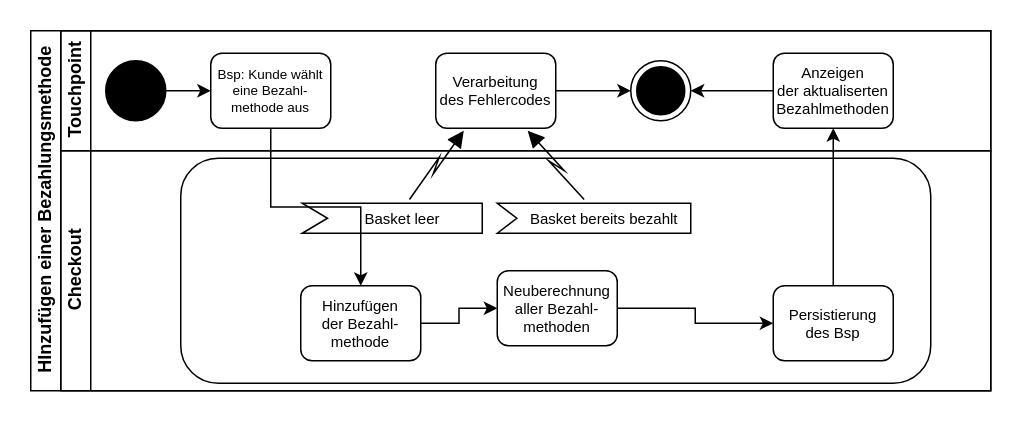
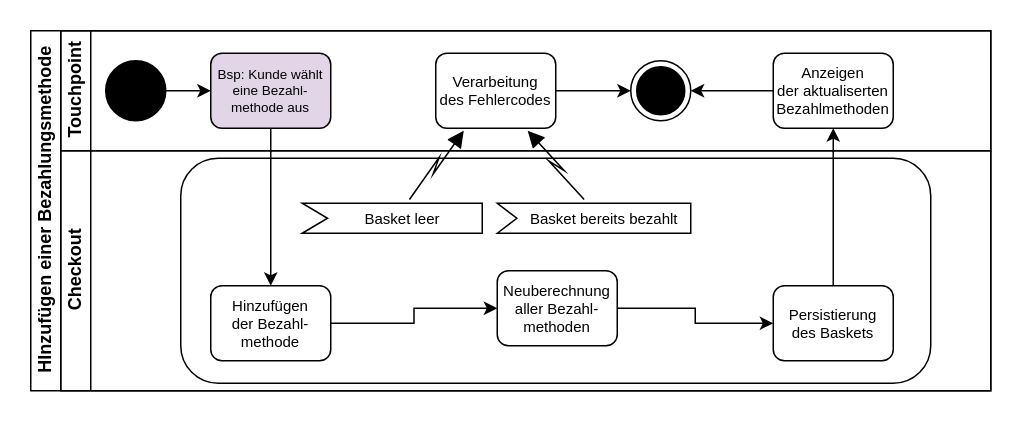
  <mxCell id="0" />
  <mxCell id="1" parent="0" />
  <mxCell id="2" value="HInzufügen einer Bezahlungsmethode" style="swimlane;html=1;childLayout=stackLayout;resizeParent=1;resizeParentMax=0;horizontal=0;startSize=20;horizontalStack=0;fontColor=#000000;strokeColor=#000000;fontSize=12;fillColor=none;" parent="1" vertex="1"><mxGeometry x="20" y="20" width="640" height="240" as="geometry" /></mxCell>
  <mxCell id="3" value="Touchpoint" style="swimlane;html=1;startSize=20;horizontal=0;fontColor=#000000;strokeColor=#000000;fillColor=none;" parent="2" vertex="1"><mxGeometry x="20" width="620" height="80" as="geometry" /></mxCell>
  <mxCell id="4" value="" style="edgeStyle=orthogonalEdgeStyle;rounded=0;orthogonalLoop=1;jettySize=auto;html=1;fontColor=#000000;strokeColor=#000000;" parent="3" source="5" target="6" edge="1"><mxGeometry relative="1" as="geometry" /></mxCell>
  <mxCell id="5" value="" style="ellipse;whiteSpace=wrap;html=1;fontColor=#000000;strokeColor=#000000;fillColor=#000000;" parent="3" vertex="1"><mxGeometry x="30" y="20" width="40" height="40" as="geometry" /></mxCell>
- <mxCell id="6" value="Bsp: Kunde wählt&#10;eine Bezahl-&#10;methode aus" style="rounded=1;fontFamily=Helvetica;fontSize=9;fontColor=#000000;align=center;strokeColor=#000000;fillColor=#FFFFFF;" parent="3" vertex="1"><mxGeometry x="100" y="15" width="80" height="50" as="geometry" /></mxCell>
+ <mxCell id="6" value="Bsp: Kunde wählt&#10;eine Bezahl-&#10;methode aus" style="rounded=1;fontFamily=Helvetica;fontSize=9;fontColor=#000000;align=center;strokeColor=#000000;fillColor=#e1d5e7;" parent="3" vertex="1"><mxGeometry x="100" y="15" width="80" height="50" as="geometry" /></mxCell>
  <mxCell id="7" style="edgeStyle=orthogonalEdgeStyle;rounded=0;orthogonalLoop=1;jettySize=auto;html=1;fontSize=10;fontColor=#000000;strokeColor=#000000;" parent="3" source="8" target="9" edge="1"><mxGeometry relative="1" as="geometry" /></mxCell>
  <mxCell id="8" value="Verarbeitung&#10;des Fehlercodes" style="rounded=1;fontFamily=Helvetica;fontSize=10;fontColor=#000000;align=center;strokeColor=#000000;fillColor=#FFFFFF;" parent="3" vertex="1"><mxGeometry x="250" y="15" width="80" height="50" as="geometry" /></mxCell>
  <mxCell id="9" value="" style="ellipse;html=1;shape=endState;fillColor=#000000;strokeColor=#000000;fontSize=10;fontColor=#000000;" parent="3" vertex="1"><mxGeometry x="380" y="20" width="40" height="40" as="geometry" /></mxCell>
  <mxCell id="10" style="edgeStyle=orthogonalEdgeStyle;rounded=0;orthogonalLoop=1;jettySize=auto;html=1;entryX=1;entryY=0.5;entryDx=0;entryDy=0;fontSize=11;fontColor=#000000;strokeColor=#000000;" parent="3" source="11" target="9" edge="1"><mxGeometry relative="1" as="geometry" /></mxCell>
  <mxCell id="11" value="Anzeigen&#10;der aktualiserten&#10;Bezahlmethoden" style="rounded=1;fontFamily=Helvetica;fontSize=10;fontColor=#000000;align=center;strokeColor=#000000;fillColor=#FFFFFF;" parent="3" vertex="1"><mxGeometry x="475" y="15" width="80" height="50" as="geometry" /></mxCell>
  <mxCell id="12" value="Checkout" style="swimlane;html=1;startSize=20;horizontal=0;fontColor=#000000;strokeColor=#000000;fillColor=none;" parent="2" vertex="1"><mxGeometry x="20" y="80" width="620" height="160" as="geometry" /></mxCell>
  <mxCell id="13" value="" style="html=1;align=right;verticalAlign=top;rounded=1;absoluteArcSize=1;arcSize=50;dashed=0;spacingTop=10;spacingRight=30;sketch=0;fillStyle=auto;fillColor=none;strokeColor=#000000;" parent="12" vertex="1"><mxGeometry x="80" y="5" width="500" height="150" as="geometry" /></mxCell>
  <mxCell id="14" style="edgeStyle=orthogonalEdgeStyle;rounded=0;orthogonalLoop=1;jettySize=auto;html=1;strokeColor=#000000;" parent="12" source="15" target="17" edge="1"><mxGeometry relative="1" as="geometry" /></mxCell>
- <mxCell id="15" value="Hinzufügen&#10;der Bezahl-&#10;methode" style="rounded=1;fontFamily=Helvetica;fontSize=10;fontColor=#000000;align=center;strokeColor=#000000;fillColor=#FFFFFF;" parent="12" vertex="1"><mxGeometry x="160" y="90" width="80" height="50" as="geometry" /></mxCell>
+ <mxCell id="15" value="Hinzufügen&#10;der Bezahl-&#10;methode" style="rounded=1;fontFamily=Helvetica;fontSize=10;fontColor=#000000;align=center;strokeColor=#000000;fillColor=#FFFFFF;" parent="12" vertex="1"><mxGeometry x="100" y="90" width="80" height="50" as="geometry" /></mxCell>
  <mxCell id="16" style="edgeStyle=orthogonalEdgeStyle;rounded=0;orthogonalLoop=1;jettySize=auto;html=1;fontSize=11;fontColor=#000000;strokeColor=#000000;" parent="12" source="17" target="18" edge="1"><mxGeometry relative="1" as="geometry" /></mxCell>
  <mxCell id="17" value="Neuberechnung&#10;aller Bezahl-&#10;methoden" style="rounded=1;fontFamily=Helvetica;fontSize=10;fontColor=#000000;align=center;strokeColor=#000000;fillColor=#FFFFFF;" parent="12" vertex="1"><mxGeometry x="291" y="80" width="80" height="50" as="geometry" /></mxCell>
- <mxCell id="18" value="Persistierung&#10;des Bsp" style="rounded=1;fontFamily=Helvetica;fontSize=10;fontColor=#000000;align=center;strokeColor=#000000;fillColor=#FFFFFF;" parent="12" vertex="1"><mxGeometry x="475" y="90" width="80" height="50" as="geometry" /></mxCell>
+ <mxCell id="18" value="Persistierung&#10;des Baskets" style="rounded=1;fontFamily=Helvetica;fontSize=10;fontColor=#000000;align=center;strokeColor=#000000;fillColor=#FFFFFF;" parent="12" vertex="1"><mxGeometry x="475" y="90" width="80" height="50" as="geometry" /></mxCell>
  <mxCell id="19" value="Basket leer" style="shape=mxgraph.infographic.ribbonSimple;notch1=16.86;notch2=0;align=center;verticalAlign=middle;fontSize=10;fontStyle=0;fillColor=#FFFFFF;flipH=0;spacingRight=0;spacingLeft=14;rounded=1;sketch=0;fillStyle=auto;strokeColor=#000000;fontColor=#000000;" parent="12" vertex="1"><mxGeometry x="161" y="35" width="120" height="20" as="geometry" /></mxCell>
  <mxCell id="20" value="Basket bereits bezahlt" style="shape=mxgraph.infographic.ribbonSimple;notch1=13.05;notch2=0;align=center;verticalAlign=middle;fontSize=10;fontStyle=0;fillColor=#FFFFFF;flipH=0;spacingRight=0;spacingLeft=14;rounded=1;sketch=0;fillStyle=auto;strokeColor=#000000;fontColor=#000000;" parent="12" vertex="1"><mxGeometry x="291" y="35" width="129" height="20" as="geometry" /></mxCell>
  <mxCell id="21" style="edgeStyle=orthogonalEdgeStyle;rounded=0;orthogonalLoop=1;jettySize=auto;html=1;fontSize=10;fontColor=#000000;strokeColor=#000000;" parent="2" source="6" target="15" edge="1"><mxGeometry relative="1" as="geometry" /></mxCell>
  <mxCell id="22" style="edgeStyle=orthogonalEdgeStyle;rounded=0;orthogonalLoop=1;jettySize=auto;html=1;fontSize=11;fontColor=#000000;strokeColor=#000000;" parent="2" source="18" target="11" edge="1"><mxGeometry relative="1" as="geometry" /></mxCell>
  <mxCell id="23" value="" style="shape=mxgraph.lean_mapping.electronic_info_flow_edge;html=1;rounded=0;fontSize=12;fontColor=#000000;endArrow=classic;endFill=1;strokeColor=#000000;entryX=0.25;entryY=1;entryDx=0;entryDy=0;exitX=0;exitY=0;exitDx=69.5;exitDy=0;exitPerimeter=0;" parent="2" source="19" target="8" edge="1"><mxGeometry width="160" relative="1" as="geometry"><mxPoint x="-18" y="-1175" as="sourcePoint" /><mxPoint x="311" y="70" as="targetPoint" /><Array as="points"><mxPoint x="251" y="95" /></Array></mxGeometry></mxCell>
  <mxCell id="24" value="" style="shape=mxgraph.lean_mapping.electronic_info_flow_edge;html=1;rounded=0;fontSize=12;fontColor=#000000;endArrow=classic;endFill=1;strokeColor=#000000;entryX=0.75;entryY=1;entryDx=0;entryDy=0;exitX=0;exitY=0;exitDx=60;exitDy=0;exitPerimeter=0;" parent="2" source="20" target="8" edge="1"><mxGeometry width="160" relative="1" as="geometry"><mxPoint x="720" y="-1515" as="sourcePoint" /><mxPoint x="351" y="70" as="targetPoint" /><Array as="points"><mxPoint x="351" y="95" /></Array></mxGeometry></mxCell>
